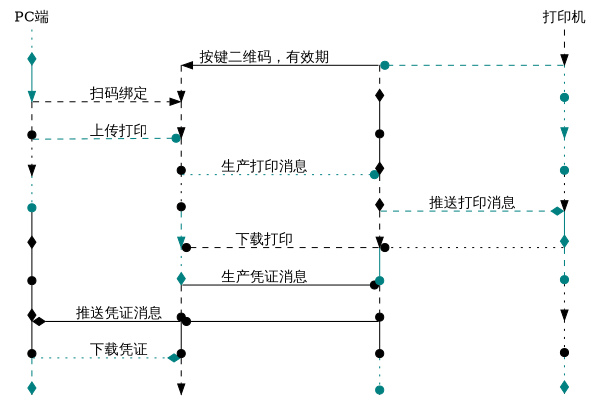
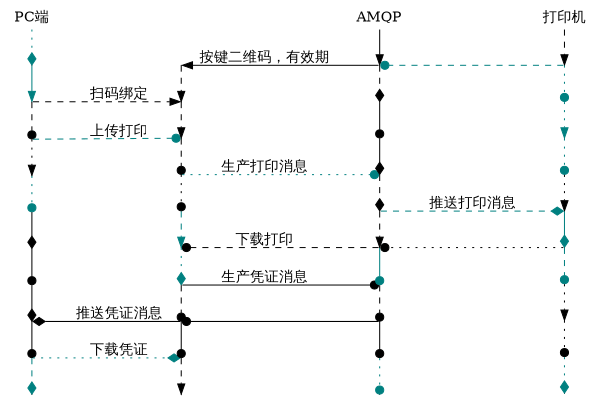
  digraph {
    rankdir=LR
    node [shape=point]
    edge [arrowhead=dot color=black style=dashed]
    n1 [height=0 label="PC端" shape=plaintext width=0]
    step00 [height=0 width=0]
    step01 [height=0 width=0]
    step02 [height=0 width=0]
    step03 [height=0 width=0]
    step04 [height=0 width=0]
    step05 [height=0 width=0]
    step06 [height=0 width=0]
    step07 [height=0 width=0]
    step08 [height=0 width=0]
    step09 [height=0 width=0]
    step10 [height=0 width=0]
    step11 [height=0 width=0]
    step12 [height=0 width=0]
    step13 [height=0 width=0]
    step14 [height=0 width=0]
    step15 [height=0 width=0]
    step16 [height=0 width=0]
    step17 [height=0 width=0]
    step18 [height=0 width=0]
    step19 [height=0 width=0]
+   AMQP [height=0 shape=plaintext width=0]
    step20 [height=0 width=0]
    step21 [height=0 width=0]
    step22 [height=0 width=0]
    step23 [height=0 width=0]
    step24 [height=0 width=0]
    step25 [height=0 width=0]
    step26 [height=0 width=0]
    step27 [height=0 width=0]
    step28 [height=0 width=0]
    step29 [height=0 width=0]
    n33 [height=0 label="打印机" shape=plaintext width=0]
    step30 [height=0 width=0]
    step31 [height=0 width=0]
    step32 [height=0 width=0]
    step33 [height=0 width=0]
    step34 [height=0 width=0]
    step35 [height=0 width=0]
    step36 [height=0 width=0]
    step37 [height=0 width=0]
    step38 [height=0 width=0]
    stepr39 [height=0 width=0]
    subgraph sub_1 {
      rank=same
      n1
      step00
      step01
      step02
      step03
      step04
      step05
      step06
      step07
      step08
      step09
    }
    subgraph sub_2 {
      rank=same
      step10
      step11
      step12
      step13
      step14
      step15
      step16
      step17
      step18
      step19
    }
    subgraph sub_3 {
      rank=same
+     AMQP
      step20
      step21
      step22
      step23
      step24
      step25
      step26
      step27
      step28
      step29
    }
    subgraph sub_4 {
      rank=same
      n33
      step30
      step31
      step32
      step33
      step34
      step35
      step36
      step37
      step38
      stepr39
    }
    n1 -> step00 [arrowhead=diamond color=teal style=dotted]
    step00 -> step01 [arrowhead=normal color=teal style=solid]
    step01 -> step02
    step01 -> step11 [arrowhead=normal label="扫码绑定"]
    step02 -> step03 [arrowhead=normal style=dotted]
    step02 -> step12 [color=teal label="上传打印"]
    step03 -> step04 [color=teal style=dotted]
    step04 -> step05 [arrowhead=diamond style=solid]
    step05 -> step06 [style=solid]
    step06 -> step07 [arrowhead=diamond style=solid]
    step07 -> step08 [style=solid]
    step08 -> step09 [arrowhead=diamond color=teal]
    step08 -> step18 [arrowhead=diamond color=teal label="下载凭证" style=dotted]
    step10 -> step11 [arrowhead=normal]
    step11 -> step12 [arrowhead=normal]
    step12 -> step13
    step13 -> step14 [style=dotted]
    step13 -> step23 [color=teal label="生产打印消息" style=dotted]
    step14 -> step15 [arrowhead=normal color=teal]
    step15 -> step16 [arrowhead=diamond color=teal style=dotted]
    step16 -> step17
    step16 -> step26 [label="生产凭证消息" style=solid]
    step17 -> step07 [arrowhead=diamond label="推送凭证消息" style=solid]
    step17 -> step18 [style=solid]
    step18 -> step19 [arrowhead=normal]
+   AMQP -> step20 [arrowhead=normal style=solid]
    step20 -> step10 [arrowhead=normal label="按键二维码，有效期" style=solid]
    step20 -> step21 [arrowhead=diamond]
    step21 -> step22 [style=solid]
    step22 -> step23 [arrowhead=diamond style=solid]
    step23 -> step24 [arrowhead=diamond]
    step24 -> step25 [arrowhead=normal]
    step24 -> step34 [arrowhead=diamond color=teal label="推送打印消息"]
    step25 -> step15 [label="下载打印"]
    step25 -> step26 [color=teal style=solid]
    step26 -> step27
    step27 -> step17 [style=solid]
    step27 -> step28 [style=solid]
    step28 -> step29 [color=teal style=dotted]
    n33 -> step30 [arrowhead=normal]
    step30 -> step20 [color=teal]
    step30 -> step31 [color=teal style=dotted]
    step31 -> step32 [arrowhead=normal color=teal style=dotted]
    step32 -> step33 [color=teal style=dotted]
    step33 -> step34 [arrowhead=normal style=dotted]
    step34 -> step35 [arrowhead=diamond color=teal style=solid]
    step35 -> step25 [style=dotted]
    step35 -> step36 [color=teal]
    step36 -> step37 [arrowhead=normal style=dotted]
    step37 -> step38 [style=dotted]
    step38 -> stepr39 [arrowhead=diamond color=teal style=dotted]
  }
